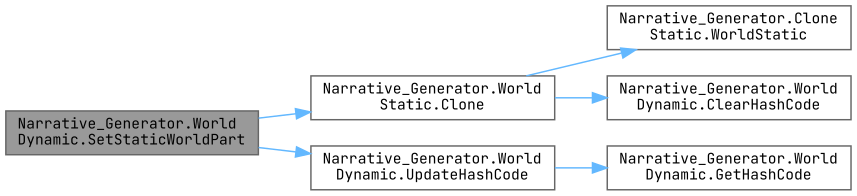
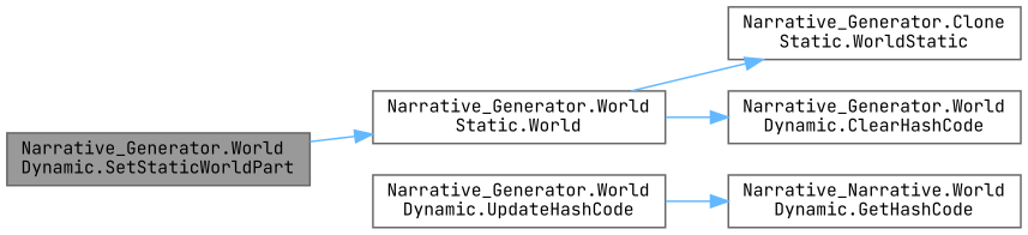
  digraph {
    fontname="JetBrains Mono"
    rankdir=LR
    node [color=grey40 fillcolor=white fontname="JetBrains Mono" fontsize=10 shape=box style=filled]
    edge [color=steelblue1 fontname="JetBrains Mono" fontsize=10 labelfontname=Helvetica labelfontsize=10 style=solid]
    n1 [color=gray40 fillcolor=grey60 fontcolor=black height=0.2 label="Narrative_Generator.World\lDynamic.SetStaticWorldPart" width=0.4]
-   n2 [height=0.2 label="Narrative_Generator.World\lStatic.Clone" width=0.4]
+   n2 [height=0.2 label="Narrative_Generator.World\lStatic.World" width=0.4]
    n3 [height=0.2 label="Narrative_Generator.World\lDynamic.UpdateHashCode" width=0.4]
    n4 [height=0.2 label="Narrative_Generator.Clone\lStatic.WorldStatic" width=0.4]
    n5 [height=0.2 label="Narrative_Generator.World\lDynamic.ClearHashCode" width=0.4]
-   n6 [height=0.2 label="Narrative_Generator.World\lDynamic.GetHashCode" width=0.4]
+   n6 [height=0.2 label="Narrative_Narrative.World\lDynamic.GetHashCode" width=0.4]
    n1 -> n2
-   n1 -> n3
    n2 -> n4
    n2 -> n5
    n3 -> n6
  }
